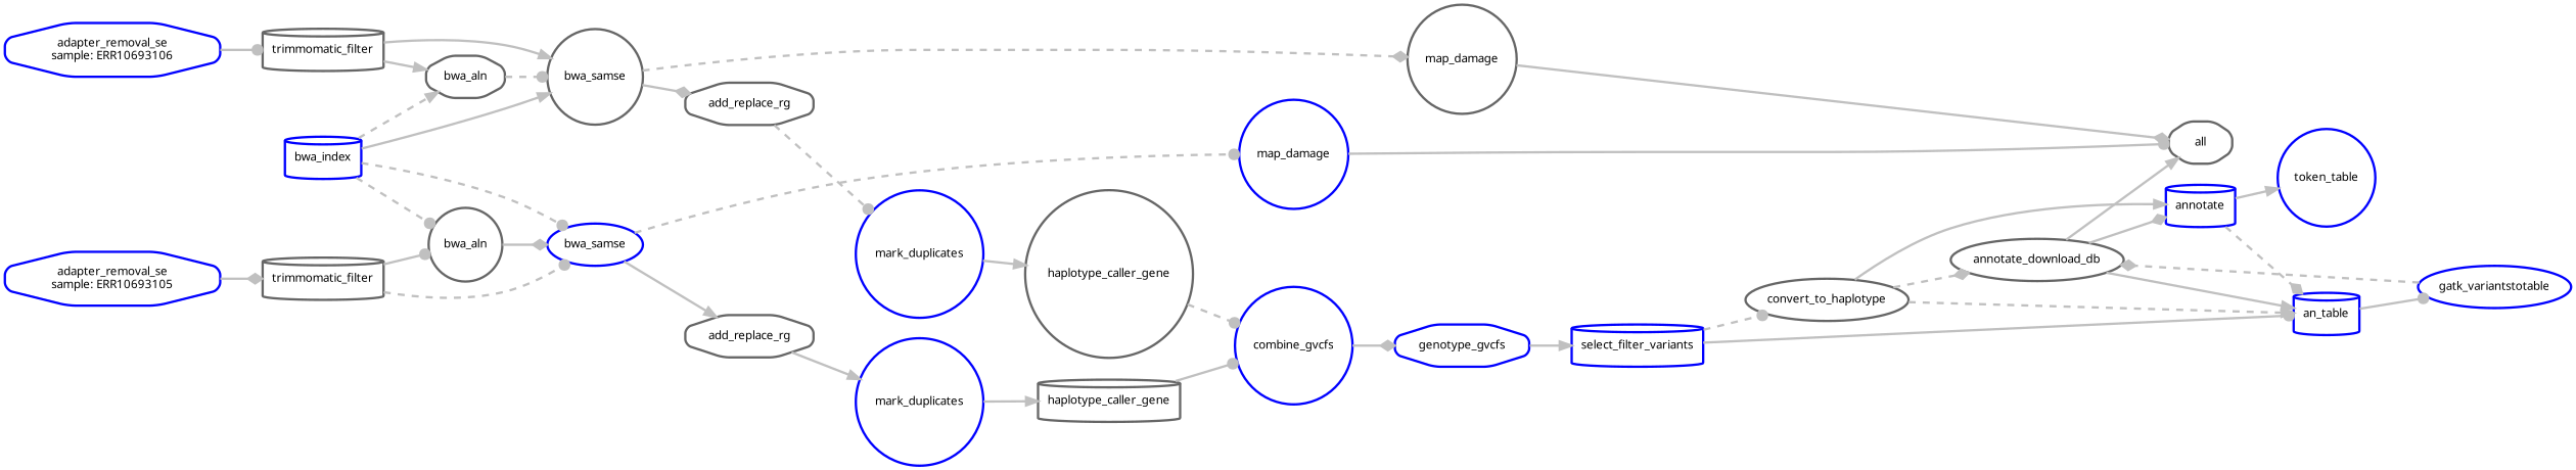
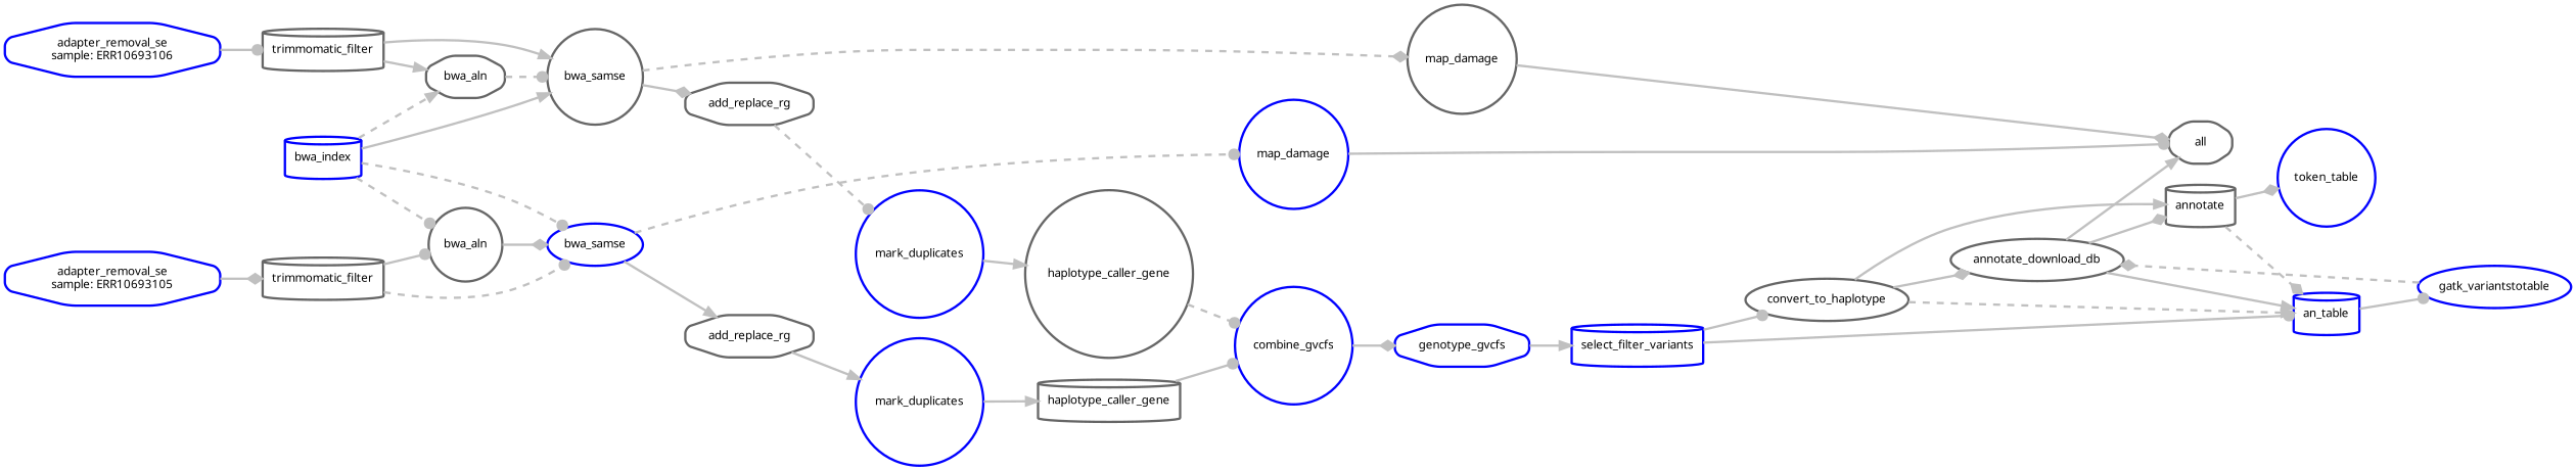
  digraph {
    bgcolor=white
    rankdir=LR
    node [color=blue fontname=sans fontsize=10 penwidth=2 shape=circle style=rounded]
    edge [arrowhead=normal color=grey penwidth=2 style=dashed]
    n1 [color=gray40 label=all shape=octagon]
    n2 [label=gatk_variantstotable shape=ellipse]
    n3 [color=gray40 label=annotate_download_db shape=ellipse]
    n4 [label=an_table shape=cylinder]
    n5 [color=gray40 label=convert_to_haplotype shape=ellipse]
-   n6 [label=annotate shape=cylinder]
+   n6 [color=gray40 label=annotate shape=cylinder]
    n7 [label=token_table]
    n8 [label=select_filter_variants shape=cylinder]
    n9 [label=genotype_gvcfs shape=octagon]
    n10 [label=combine_gvcfs]
    n11 [color=gray40 label=haplotype_caller_gene shape=cylinder]
    n12 [label=mark_duplicates]
    n13 [color=gray40 label=add_replace_rg shape=octagon]
    n14 [label=bwa_samse shape=ellipse]
    n15 [label=map_damage]
    n16 [color=gray40 label=trimmomatic_filter shape=cylinder]
    n17 [color=gray40 label=bwa_aln]
    n18 [label="adapter_removal_se\nsample: ERR10693105" shape=octagon]
    n19 [label=bwa_index shape=cylinder]
    n20 [color=gray40 label=bwa_samse]
    n21 [color=gray40 label=bwa_aln shape=octagon]
    n22 [color=gray40 label=add_replace_rg shape=octagon]
    n23 [color=gray40 label=map_damage]
    n24 [color=gray40 label=haplotype_caller_gene]
    n25 [label=mark_duplicates]
    n26 [color=gray40 label=trimmomatic_filter shape=cylinder]
    n27 [label="adapter_removal_se\nsample: ERR10693106" shape=octagon]
    n2 -> n3 [arrowhead=diamond]
    n3 -> n1 [style=bold]
    n3 -> n4 [style=solid]
    n3 -> n6 [arrowhead=diamond style=bold]
    n4 -> n2 [arrowhead=dot style=solid]
-   n5 -> n3 [arrowhead=diamond]
+   n5 -> n3 [arrowhead=diamond style=bold]
    n5 -> n4
    n5 -> n6 [style=solid]
    n6 -> n4 [arrowhead=diamond]
-   n6 -> n7 [style=bold]
+   n6 -> n7 [arrowhead=diamond style=bold]
    n8 -> n4 [arrowhead=dot style=bold]
-   n8 -> n5 [arrowhead=dot]
+   n8 -> n5 [arrowhead=dot style=solid]
    n9 -> n8 [style=bold]
    n10 -> n9 [arrowhead=diamond style=solid]
    n11 -> n10 [arrowhead=dot style=solid]
    n12 -> n11 [style=bold]
    n13 -> n12 [style=bold]
    n14 -> n13 [style=bold]
    n14 -> n15 [arrowhead=dot]
    n15 -> n1 [arrowhead=dot style=bold]
    n16 -> n14 [arrowhead=dot]
    n16 -> n17 [arrowhead=dot style=bold]
    n17 -> n14 [arrowhead=diamond style=solid]
    n18 -> n16 [arrowhead=diamond style=solid]
    n19 -> n14 [arrowhead=dot]
    n19 -> n17 [arrowhead=dot]
    n19 -> n20 [style=solid]
    n19 -> n21
    n20 -> n22 [arrowhead=diamond style=solid]
    n20 -> n23 [arrowhead=diamond]
    n21 -> n20 [arrowhead=dot]
    n22 -> n25 [arrowhead=dot]
    n23 -> n1 [arrowhead=diamond style=bold]
    n24 -> n10 [arrowhead=dot]
    n25 -> n24 [style=bold]
    n26 -> n20 [style=bold]
    n26 -> n21 [style=solid]
    n27 -> n26 [arrowhead=dot style=solid]
  }
